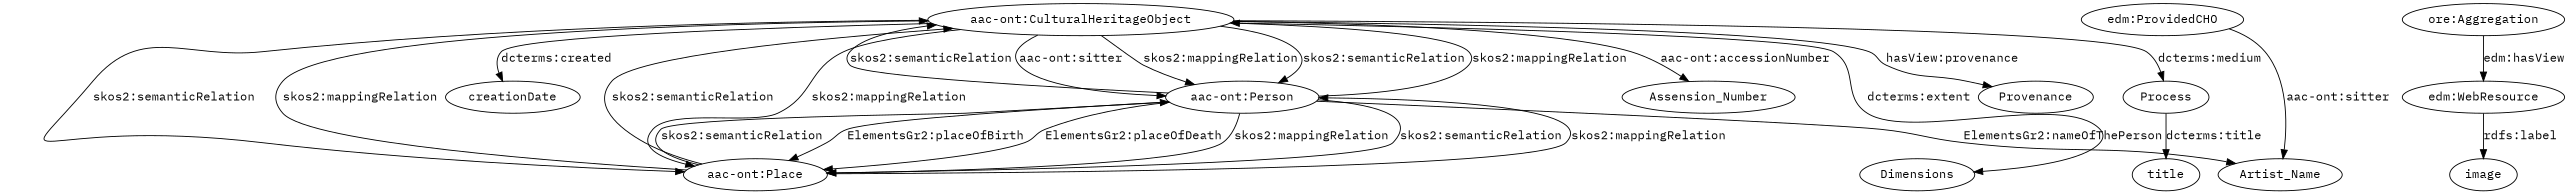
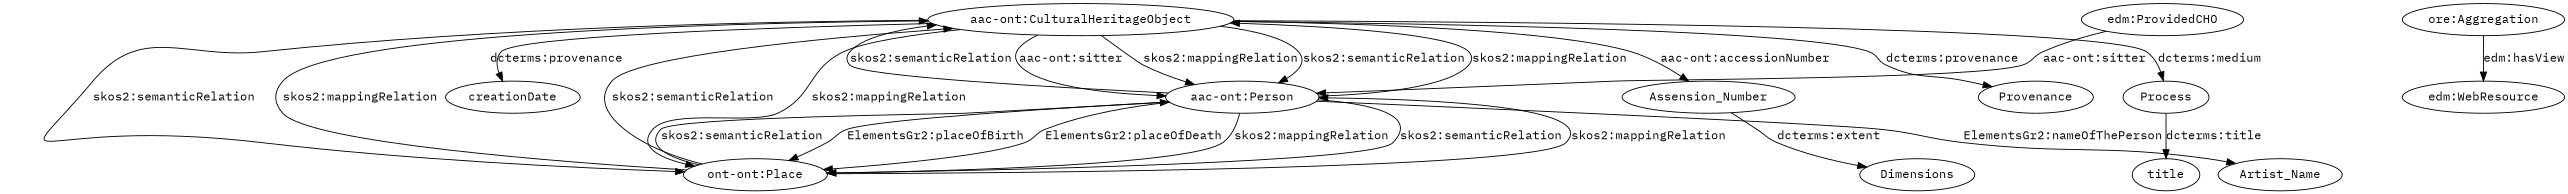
  digraph {
    fontname="IBM Plex Mono"
    node [fontname="IBM Plex Mono" type=attribute_name]
    edge [fontname="IBM Plex Mono" type=inherited]
    n1 [label=creationDate]
    n2 [label="aac-ont:CulturalHeritageObject" type=class_uri]
    n3 [label="aac-ont:Person" type=class_uri]
    n4 [label=Dimensions]
    n5 [label=Assension_Number]
    n6 [label=Process]
    n7 [label=Provenance]
-   n8 [label="aac-ont:Place" type=class_uri]
+   n8 [label="ont-ont:Place" type=class_uri]
    n9 [label=title]
    n10 [label=Artist_Name]
-   n11 [label=image]
    n12 [label="edm:WebResource" type=class_uri]
    n13 [label="ore:Aggregation" type=class_uri]
    n14 [label="edm:ProvidedCHO" type=class_uri]
-   n2 -> n1 [label="dcterms:created" type=st_property_uri]
+   n2 -> n1 [label="dcterms:provenance" type=st_property_uri]
    n2 -> n3 [label="aac-ont:sitter" type=direct_property_uri]
    n2 -> n3 [label="skos2:mappingRelation"]
    n2 -> n3 [label="skos2:semanticRelation"]
-   n2 -> n4 [label="dcterms:extent" type=st_property_uri]
+   n5 -> n4 [label="dcterms:extent" type=st_property_uri]
    n2 -> n5 [label="aac-ont:accessionNumber" type=st_property_uri]
    n2 -> n6 [label="dcterms:medium" type=st_property_uri]
-   n2 -> n7 [label="hasView:provenance" type=st_property_uri]
+   n2 -> n7 [label="dcterms:provenance" type=st_property_uri]
    n2 -> n8 [label="skos2:mappingRelation"]
    n2 -> n8 [label="skos2:semanticRelation"]
    n3 -> n2 [label="skos2:mappingRelation"]
    n3 -> n2 [label="skos2:semanticRelation"]
    n3 -> n8 [label="ElementsGr2:placeOfBirth" type=direct_property_uri]
    n3 -> n8 [label="ElementsGr2:placeOfDeath" type=direct_property_uri]
    n3 -> n8 [label="skos2:mappingRelation"]
    n3 -> n8 [label="skos2:semanticRelation"]
    n3 -> n10 [label="ElementsGr2:nameOfThePerson" type=st_property_uri]
    n6 -> n9 [label="dcterms:title" type=st_property_uri]
    n8 -> n2 [label="skos2:mappingRelation"]
    n8 -> n2 [label="skos2:semanticRelation"]
    n8 -> n3 [label="skos2:mappingRelation"]
    n8 -> n3 [label="skos2:semanticRelation"]
-   n12 -> n11 [label="rdfs:label" type=st_property_uri]
    n13 -> n12 [label="edm:hasView" type=direct_property_uri]
-   n14 -> n10 [label="aac-ont:sitter" type=direct_property_uri]
+   n14 -> n3 [label="aac-ont:sitter" type=direct_property_uri]
  }
